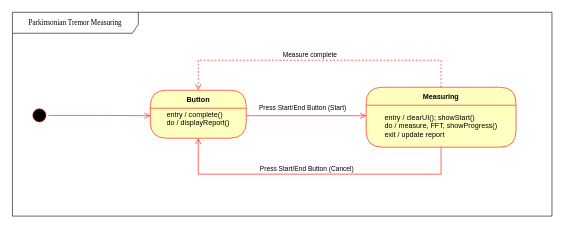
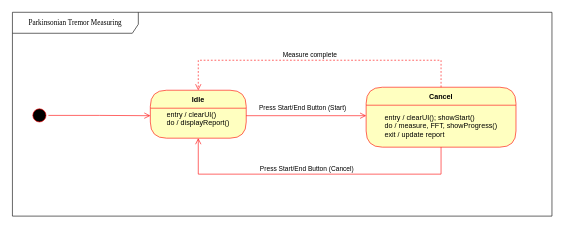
  <mxCell id="0" />
  <mxCell id="1" parent="0" />
  <mxCell id="2" value="Parkinsonian Tremor Measuring" style="shape=umlFrame;whiteSpace=wrap;html=1;rounded=1;shadow=0;comic=0;labelBackgroundColor=none;strokeWidth=1;fontFamily=Verdana;fontSize=12;align=center;width=210;height=35;" parent="1" vertex="1"><mxGeometry x="20" y="20" width="900" height="340" as="geometry" /></mxCell>
  <mxCell id="3" value="" style="ellipse;html=1;shape=startState;fillColor=#000000;strokeColor=#ff0000;rounded=1;shadow=0;comic=0;labelBackgroundColor=none;fontFamily=Verdana;fontSize=12;fontColor=#000000;align=center;direction=south;" parent="1" vertex="1"><mxGeometry x="50" y="177" width="30" height="30" as="geometry" /></mxCell>
- <mxCell id="4" value="Button" style="swimlane;fontStyle=1;align=center;verticalAlign=middle;childLayout=stackLayout;horizontal=1;startSize=30;horizontalStack=0;resizeParent=0;resizeLast=1;container=0;fontColor=#000000;collapsible=0;rounded=1;arcSize=30;strokeColor=#ff0000;fillColor=#ffffc0;swimlaneFillColor=#ffffc0;dropTarget=0;" vertex="1" parent="1"><mxGeometry x="250" y="150" width="160" height="80" as="geometry" /></mxCell>
- <mxCell id="5" value="&lt;div style=&quot;text-align: left;&quot;&gt;entry / complete()&lt;/div&gt;&lt;div style=&quot;text-align: left;&quot;&gt;do / displayReport()&lt;/div&gt;&lt;div&gt;&lt;br&gt;&lt;/div&gt;" style="text;html=1;strokeColor=none;fillColor=none;align=center;verticalAlign=middle;spacingLeft=4;spacingRight=4;whiteSpace=wrap;overflow=hidden;rotatable=0;fontColor=#000000;" vertex="1" parent="4"><mxGeometry y="30" width="160" height="50" as="geometry" /></mxCell>
- <mxCell id="6" value="Measuring" style="swimlane;fontStyle=1;align=center;verticalAlign=middle;childLayout=stackLayout;horizontal=1;startSize=30;horizontalStack=0;resizeParent=0;resizeLast=1;container=0;fontColor=#000000;collapsible=0;rounded=1;arcSize=30;strokeColor=#ff0000;fillColor=#ffffc0;swimlaneFillColor=#ffffc0;dropTarget=0;" vertex="1" parent="1"><mxGeometry x="610" y="145" width="250" height="100" as="geometry" /></mxCell>
+ <mxCell id="4" value="Idle" style="swimlane;fontStyle=1;align=center;verticalAlign=middle;childLayout=stackLayout;horizontal=1;startSize=30;horizontalStack=0;resizeParent=0;resizeLast=1;container=0;fontColor=#000000;collapsible=0;rounded=1;arcSize=30;strokeColor=#ff0000;fillColor=#ffffc0;swimlaneFillColor=#ffffc0;dropTarget=0;" vertex="1" parent="1"><mxGeometry x="250" y="150" width="160" height="80" as="geometry" /></mxCell>
+ <mxCell id="5" value="&lt;div style=&quot;text-align: left;&quot;&gt;entry / clearUI()&lt;/div&gt;&lt;div style=&quot;text-align: left;&quot;&gt;do / displayReport()&lt;/div&gt;&lt;div&gt;&lt;br&gt;&lt;/div&gt;" style="text;html=1;strokeColor=none;fillColor=none;align=center;verticalAlign=middle;spacingLeft=4;spacingRight=4;whiteSpace=wrap;overflow=hidden;rotatable=0;fontColor=#000000;" vertex="1" parent="4"><mxGeometry y="30" width="160" height="50" as="geometry" /></mxCell>
+ <mxCell id="6" value="Cancel" style="swimlane;fontStyle=1;align=center;verticalAlign=middle;childLayout=stackLayout;horizontal=1;startSize=30;horizontalStack=0;resizeParent=0;resizeLast=1;container=0;fontColor=#000000;collapsible=0;rounded=1;arcSize=30;strokeColor=#ff0000;fillColor=#ffffc0;swimlaneFillColor=#ffffc0;dropTarget=0;" vertex="1" parent="1"><mxGeometry x="610" y="145" width="250" height="100" as="geometry" /></mxCell>
  <mxCell id="7" value="&lt;div style=&quot;text-align: left;&quot;&gt;entry / clearUI(); showStart()&lt;div&gt;do / measure, FFT, showProgress()&lt;/div&gt;&lt;div&gt;exit / update report&lt;/div&gt;&lt;/div&gt;" style="text;html=1;strokeColor=none;fillColor=none;align=center;verticalAlign=middle;spacingLeft=4;spacingRight=4;whiteSpace=wrap;overflow=hidden;rotatable=0;fontColor=#000000;" vertex="1" parent="6"><mxGeometry y="30" width="250" height="70" as="geometry" /></mxCell>
  <mxCell id="8" value="" style="edgeStyle=orthogonalEdgeStyle;html=1;verticalAlign=bottom;endArrow=open;endSize=8;strokeColor=#ff0000;rounded=0;exitX=0.5;exitY=0;exitDx=0;exitDy=0;entryX=0;entryY=0.25;entryDx=0;entryDy=0;" edge="1" parent="1" source="3" target="5"><mxGeometry relative="1" as="geometry"><mxPoint x="415" y="402" as="targetPoint" /><mxPoint x="415" y="342" as="sourcePoint" /></mxGeometry></mxCell>
  <mxCell id="9" value="" style="edgeStyle=orthogonalEdgeStyle;html=1;verticalAlign=bottom;endArrow=open;endSize=8;strokeColor=#ff0000;rounded=0;exitX=1;exitY=0.25;exitDx=0;exitDy=0;entryX=0;entryY=0.25;entryDx=0;entryDy=0;" edge="1" parent="1" source="5" target="7"><mxGeometry relative="1" as="geometry"><mxPoint x="590" y="192.25" as="targetPoint" /><mxPoint x="420" y="191.25" as="sourcePoint" /></mxGeometry></mxCell>
  <mxCell id="10" value="Press Start/End Button (Start)" style="edgeLabel;html=1;align=center;verticalAlign=middle;resizable=0;points=[];" vertex="1" connectable="0" parent="9"><mxGeometry x="-0.119" y="-3" relative="1" as="geometry"><mxPoint x="5" y="-17" as="offset" /></mxGeometry></mxCell>
  <mxCell id="11" value="" style="edgeStyle=orthogonalEdgeStyle;html=1;verticalAlign=bottom;endArrow=open;endSize=8;strokeColor=#ff0000;rounded=0;exitX=0.5;exitY=1;exitDx=0;exitDy=0;entryX=0.5;entryY=1;entryDx=0;entryDy=0;" edge="1" parent="1" source="7" target="5"><mxGeometry relative="1" as="geometry"><mxPoint x="620" y="203" as="targetPoint" /><mxPoint x="420" y="203" as="sourcePoint" /><Array as="points"><mxPoint x="735" y="290" /><mxPoint x="330" y="290" /></Array></mxGeometry></mxCell>
  <mxCell id="12" value="Press Start/End Button (Cancel)" style="edgeLabel;html=1;align=center;verticalAlign=middle;resizable=0;points=[];" vertex="1" connectable="0" parent="11"><mxGeometry x="-0.119" y="-3" relative="1" as="geometry"><mxPoint x="-45" y="-7" as="offset" /></mxGeometry></mxCell>
  <mxCell id="13" value="" style="edgeStyle=orthogonalEdgeStyle;html=1;verticalAlign=bottom;endArrow=open;endSize=8;strokeColor=#ff0000;rounded=0;exitX=0.5;exitY=0;exitDx=0;exitDy=0;entryX=0.5;entryY=0;entryDx=0;entryDy=0;dashed=1;" edge="1" parent="1" source="6" target="4"><mxGeometry relative="1" as="geometry"><mxPoint x="340" y="240" as="targetPoint" /><mxPoint x="745" y="255" as="sourcePoint" /><Array as="points"><mxPoint x="735" y="100" /><mxPoint x="330" y="100" /></Array></mxGeometry></mxCell>
  <mxCell id="14" value="Measure complete" style="edgeLabel;html=1;align=center;verticalAlign=middle;resizable=0;points=[];" vertex="1" connectable="0" parent="13"><mxGeometry x="-0.119" y="-3" relative="1" as="geometry"><mxPoint x="-45" y="-7" as="offset" /></mxGeometry></mxCell>
